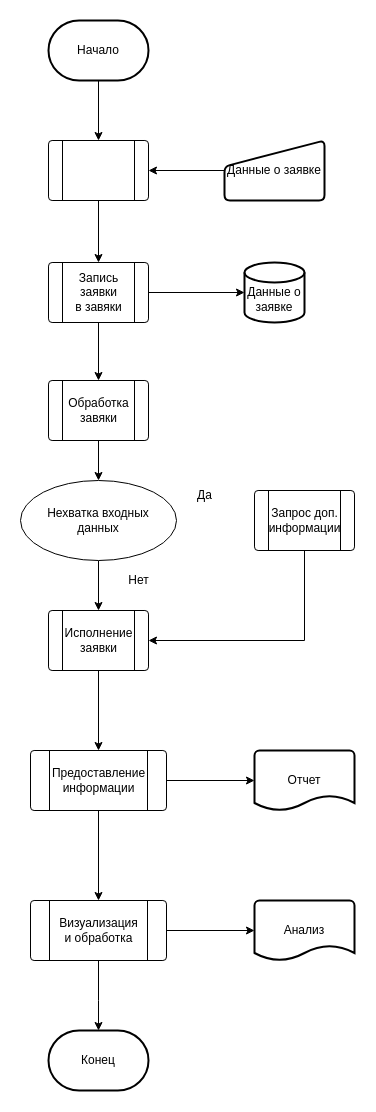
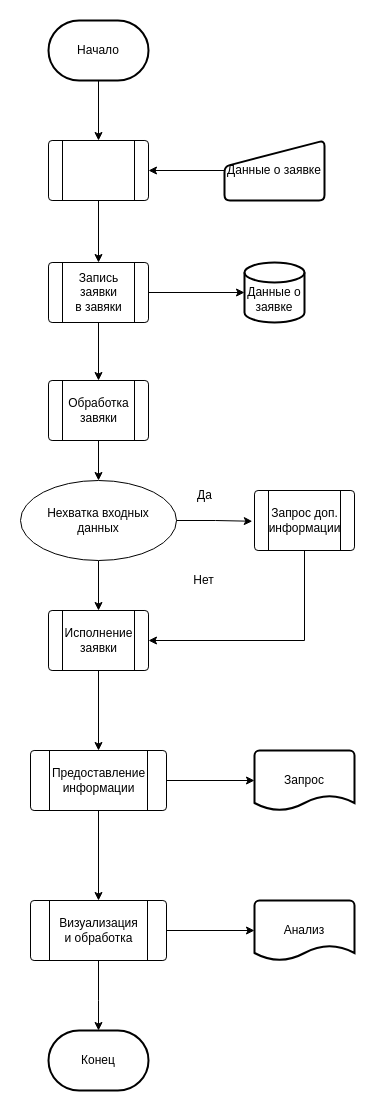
  <mxCell id="0" />
  <mxCell id="1" parent="0" />
  <mxCell id="2" style="edgeStyle=orthogonalEdgeStyle;rounded=0;orthogonalLoop=1;jettySize=auto;html=1;entryX=0.5;entryY=0;entryDx=0;entryDy=0;" parent="1" source="3" target="5" edge="1"><mxGeometry relative="1" as="geometry" /></mxCell>
  <mxCell id="3" value="Начало" style="strokeWidth=2;html=1;shape=mxgraph.flowchart.terminator;whiteSpace=wrap;" parent="1" vertex="1"><mxGeometry x="48" y="20" width="100" height="60" as="geometry" /></mxCell>
  <mxCell id="4" style="edgeStyle=orthogonalEdgeStyle;rounded=0;orthogonalLoop=1;jettySize=auto;html=1;" parent="1" source="5" target="11" edge="1"><mxGeometry relative="1" as="geometry" /></mxCell>
  <mxCell id="5" value="" style="verticalLabelPosition=bottom;verticalAlign=top;html=1;shape=process;whiteSpace=wrap;rounded=1;size=0.14;arcSize=6;" parent="1" vertex="1"><mxGeometry x="48" y="140" width="100" height="60" as="geometry" /></mxCell>
  <mxCell id="6" style="edgeStyle=orthogonalEdgeStyle;rounded=0;orthogonalLoop=1;jettySize=auto;html=1;entryX=1;entryY=0.5;entryDx=0;entryDy=0;" parent="1" source="7" target="5" edge="1"><mxGeometry relative="1" as="geometry" /></mxCell>
  <mxCell id="7" value="Данные о заявке" style="html=1;strokeWidth=2;shape=manualInput;whiteSpace=wrap;rounded=1;size=26;arcSize=11;" parent="1" vertex="1"><mxGeometry x="224" y="140" width="100" height="60" as="geometry" /></mxCell>
  <mxCell id="8" value="" style="verticalLabelPosition=bottom;verticalAlign=top;html=1;shape=process;whiteSpace=wrap;rounded=1;size=0.14;arcSize=6;" parent="1" vertex="1"><mxGeometry x="48" y="262" width="100" height="60" as="geometry" /></mxCell>
  <mxCell id="9" style="edgeStyle=orthogonalEdgeStyle;rounded=0;orthogonalLoop=1;jettySize=auto;html=1;entryX=0.5;entryY=0;entryDx=0;entryDy=0;" parent="1" source="11" target="14" edge="1"><mxGeometry relative="1" as="geometry" /></mxCell>
  <mxCell id="10" value="" style="edgeStyle=orthogonalEdgeStyle;rounded=0;orthogonalLoop=1;jettySize=auto;html=1;" edge="1" parent="1" source="11" target="12"><mxGeometry relative="1" as="geometry" /></mxCell>
  <mxCell id="11" value="Запись&lt;br&gt;заявки&lt;br&gt;в завяки" style="text;html=1;align=center;verticalAlign=middle;resizable=0;points=[];autosize=1;strokeColor=none;fillColor=none;" parent="1" vertex="1"><mxGeometry x="48" y="262" width="100" height="60" as="geometry" /></mxCell>
  <mxCell id="12" value="&lt;br&gt;Данные о заявке" style="strokeWidth=2;html=1;shape=mxgraph.flowchart.database;whiteSpace=wrap;" parent="1" vertex="1"><mxGeometry x="244" y="262" width="60" height="60" as="geometry" /></mxCell>
  <mxCell id="13" style="edgeStyle=orthogonalEdgeStyle;rounded=0;orthogonalLoop=1;jettySize=auto;html=1;" parent="1" source="14" target="17" edge="1"><mxGeometry relative="1" as="geometry" /></mxCell>
  <mxCell id="14" value="" style="verticalLabelPosition=bottom;verticalAlign=top;html=1;shape=process;whiteSpace=wrap;rounded=1;size=0.14;arcSize=6;" parent="1" vertex="1"><mxGeometry x="48" y="380" width="100" height="60" as="geometry" /></mxCell>
  <mxCell id="15" value="Обработка&lt;br&gt;завяки" style="text;html=1;align=center;verticalAlign=middle;resizable=0;points=[];autosize=1;strokeColor=none;fillColor=none;" parent="1" vertex="1"><mxGeometry x="58" y="390" width="80" height="40" as="geometry" /></mxCell>
  <mxCell id="16" style="edgeStyle=orthogonalEdgeStyle;rounded=0;orthogonalLoop=1;jettySize=auto;html=1;entryX=0.5;entryY=0;entryDx=0;entryDy=0;" parent="1" source="17" target="22" edge="1"><mxGeometry relative="1" as="geometry" /></mxCell>
  <mxCell id="17" value="Нехватка входных &lt;br&gt;данных" style="ellipse;whiteSpace=wrap;html=1;" parent="1" vertex="1"><mxGeometry x="20" y="480" width="156" height="80" as="geometry" /></mxCell>
  <mxCell id="18" style="edgeStyle=orthogonalEdgeStyle;rounded=0;orthogonalLoop=1;jettySize=auto;html=1;entryX=1;entryY=0.5;entryDx=0;entryDy=0;" parent="1" source="19" target="22" edge="1"><mxGeometry relative="1" as="geometry"><Array as="points"><mxPoint x="304" y="640" /></Array></mxGeometry></mxCell>
  <mxCell id="19" value="" style="verticalLabelPosition=bottom;verticalAlign=top;html=1;shape=process;whiteSpace=wrap;rounded=1;size=0.14;arcSize=6;" parent="1" vertex="1"><mxGeometry x="254" y="490" width="100" height="60" as="geometry" /></mxCell>
  <mxCell id="20" value="Запрос доп.&lt;br&gt;информации" style="text;html=1;align=center;verticalAlign=middle;resizable=0;points=[];autosize=1;strokeColor=none;fillColor=none;" parent="1" vertex="1"><mxGeometry x="254" y="500" width="100" height="40" as="geometry" /></mxCell>
  <mxCell id="21" style="edgeStyle=orthogonalEdgeStyle;rounded=0;orthogonalLoop=1;jettySize=auto;html=1;entryX=0.5;entryY=0;entryDx=0;entryDy=0;" parent="1" source="22" target="26" edge="1"><mxGeometry relative="1" as="geometry" /></mxCell>
  <mxCell id="22" value="" style="verticalLabelPosition=bottom;verticalAlign=top;html=1;shape=process;whiteSpace=wrap;rounded=1;size=0.14;arcSize=6;" parent="1" vertex="1"><mxGeometry x="48" y="610" width="100" height="60" as="geometry" /></mxCell>
  <mxCell id="23" value="Исполнение&lt;br&gt;заявки" style="text;html=1;align=center;verticalAlign=middle;resizable=0;points=[];autosize=1;strokeColor=none;fillColor=none;" parent="1" vertex="1"><mxGeometry x="53" y="620" width="90" height="40" as="geometry" /></mxCell>
  <mxCell id="24" style="edgeStyle=orthogonalEdgeStyle;rounded=0;orthogonalLoop=1;jettySize=auto;html=1;" parent="1" source="26" target="28" edge="1"><mxGeometry relative="1" as="geometry" /></mxCell>
  <mxCell id="25" style="edgeStyle=orthogonalEdgeStyle;rounded=0;orthogonalLoop=1;jettySize=auto;html=1;entryX=0.5;entryY=0;entryDx=0;entryDy=0;" parent="1" source="26" target="30" edge="1"><mxGeometry relative="1" as="geometry" /></mxCell>
  <mxCell id="26" value="" style="verticalLabelPosition=bottom;verticalAlign=top;html=1;shape=process;whiteSpace=wrap;rounded=1;size=0.14;arcSize=6;" parent="1" vertex="1"><mxGeometry x="30" y="750" width="136" height="60" as="geometry" /></mxCell>
  <mxCell id="27" value="Предоставление&lt;br&gt;информации" style="text;html=1;align=center;verticalAlign=middle;resizable=0;points=[];autosize=1;strokeColor=none;fillColor=none;" parent="1" vertex="1"><mxGeometry x="38" y="760" width="120" height="40" as="geometry" /></mxCell>
- <mxCell id="28" value="Отчет" style="strokeWidth=2;html=1;shape=mxgraph.flowchart.document2;whiteSpace=wrap;size=0.25;" parent="1" vertex="1"><mxGeometry x="254" y="750" width="100" height="60" as="geometry" /></mxCell>
+ <mxCell id="28" value="Запрос" style="strokeWidth=2;html=1;shape=mxgraph.flowchart.document2;whiteSpace=wrap;size=0.25;" parent="1" vertex="1"><mxGeometry x="254" y="750" width="100" height="60" as="geometry" /></mxCell>
  <mxCell id="29" value="" style="edgeStyle=orthogonalEdgeStyle;rounded=0;orthogonalLoop=1;jettySize=auto;html=1;" parent="1" source="30" target="33" edge="1"><mxGeometry relative="1" as="geometry"><Array as="points"><mxPoint x="98" y="1000" /><mxPoint x="98" y="1000" /></Array></mxGeometry></mxCell>
  <mxCell id="30" value="" style="verticalLabelPosition=bottom;verticalAlign=top;html=1;shape=process;whiteSpace=wrap;rounded=1;size=0.14;arcSize=6;" parent="1" vertex="1"><mxGeometry x="30" y="900" width="136" height="60" as="geometry" /></mxCell>
  <mxCell id="31" value="Визуализация&lt;br&gt;и обработка" style="text;html=1;align=center;verticalAlign=middle;resizable=0;points=[];autosize=1;strokeColor=none;fillColor=none;" parent="1" vertex="1"><mxGeometry x="48" y="910" width="100" height="40" as="geometry" /></mxCell>
  <mxCell id="32" value="Анализ" style="strokeWidth=2;html=1;shape=mxgraph.flowchart.document2;whiteSpace=wrap;size=0.25;" parent="1" vertex="1"><mxGeometry x="254" y="900" width="100" height="60" as="geometry" /></mxCell>
  <mxCell id="33" value="Конец" style="strokeWidth=2;html=1;shape=mxgraph.flowchart.terminator;whiteSpace=wrap;" parent="1" vertex="1"><mxGeometry x="48" y="1030" width="100" height="60" as="geometry" /></mxCell>
+ <mxCell id="34" style="edgeStyle=orthogonalEdgeStyle;rounded=0;orthogonalLoop=1;jettySize=auto;html=1;entryX=-0.022;entryY=0.519;entryDx=0;entryDy=0;entryPerimeter=0;" parent="1" source="17" target="20" edge="1"><mxGeometry relative="1" as="geometry" /></mxCell>
  <mxCell id="35" style="edgeStyle=orthogonalEdgeStyle;rounded=0;orthogonalLoop=1;jettySize=auto;html=1;entryX=0;entryY=0.5;entryDx=0;entryDy=0;entryPerimeter=0;" parent="1" source="30" target="32" edge="1"><mxGeometry relative="1" as="geometry" /></mxCell>
  <mxCell id="36" value="Да" style="text;html=1;align=center;verticalAlign=middle;resizable=0;points=[];autosize=1;strokeColor=none;fillColor=none;" vertex="1" parent="1"><mxGeometry x="184" y="480" width="40" height="30" as="geometry" /></mxCell>
- <mxCell id="37" value="Нет" style="text;html=1;align=center;verticalAlign=middle;resizable=0;points=[];autosize=1;strokeColor=none;fillColor=none;" vertex="1" parent="1"><mxGeometry x="118" y="565" width="40" height="30" as="geometry" /></mxCell>
+ <mxCell id="37" value="Нет" style="text;html=1;align=center;verticalAlign=middle;resizable=0;points=[];autosize=1;strokeColor=none;fillColor=none;" vertex="1" parent="1"><mxGeometry x="183" y="565" width="40" height="30" as="geometry" /></mxCell>
